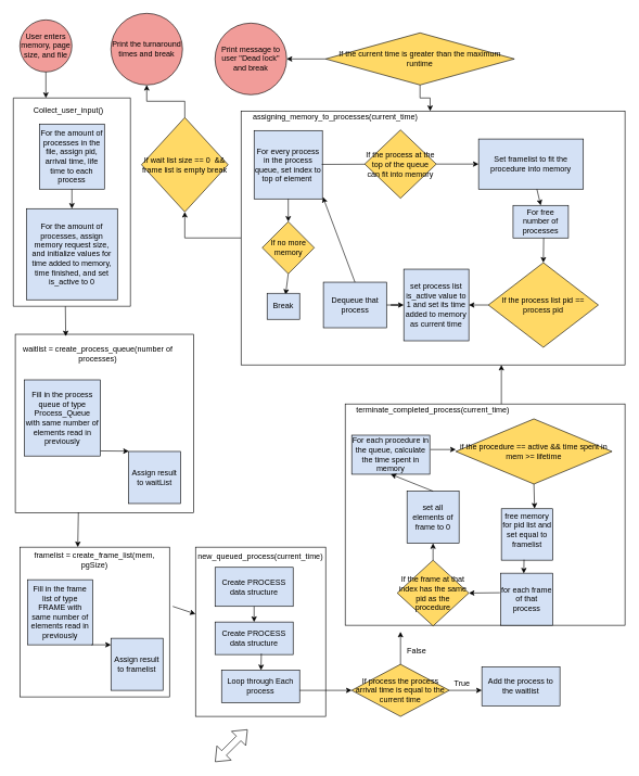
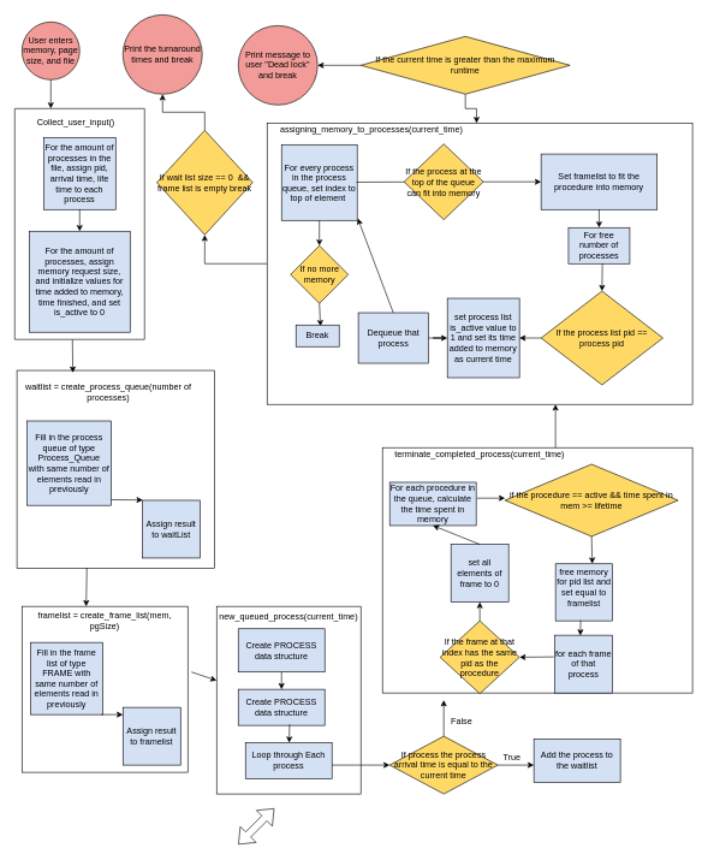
  <mxCell id="0" />
  <mxCell id="1" parent="0" />
  <mxCell id="2" value="User enters memory, page size, and file" style="ellipse;whiteSpace=wrap;html=1;aspect=fixed;fillColor=#F19C99;" vertex="1" parent="1"><mxGeometry x="30" y="30" width="80" height="80" as="geometry" /></mxCell>
  <mxCell id="3" value="For the amount of processes in the file, assign pid, arrival time, life time to each process" style="whiteSpace=wrap;html=1;aspect=fixed;fillColor=#D4E1F5;" vertex="1" parent="1"><mxGeometry x="60" y="190" width="100" height="100" as="geometry" /></mxCell>
  <mxCell id="4" value="For the amount of processes, assign memory request size, and initialize values for time added to memory, time finished, and set is_active to 0" style="whiteSpace=wrap;html=1;aspect=fixed;fillColor=#D4E1F5;" vertex="1" parent="1"><mxGeometry x="40" y="320" width="140" height="140" as="geometry" /></mxCell>
  <mxCell id="5" value="" style="endArrow=none;html=1;" edge="1" parent="1"><mxGeometry width="50" height="50" relative="1" as="geometry"><mxPoint x="20" y="470" as="sourcePoint" /><mxPoint x="200" y="470" as="targetPoint" /></mxGeometry></mxCell>
  <mxCell id="6" value="" style="endArrow=none;html=1;" edge="1" parent="1"><mxGeometry width="50" height="50" relative="1" as="geometry"><mxPoint x="20" y="150" as="sourcePoint" /><mxPoint x="200" y="150" as="targetPoint" /></mxGeometry></mxCell>
  <mxCell id="7" value="" style="endArrow=none;html=1;" edge="1" parent="1"><mxGeometry width="50" height="50" relative="1" as="geometry"><mxPoint x="20" y="150" as="sourcePoint" /><mxPoint x="20" y="470" as="targetPoint" /></mxGeometry></mxCell>
  <mxCell id="8" value="" style="endArrow=none;html=1;" edge="1" parent="1"><mxGeometry width="50" height="50" relative="1" as="geometry"><mxPoint x="200" y="150" as="sourcePoint" /><mxPoint x="200" y="470" as="targetPoint" /></mxGeometry></mxCell>
  <mxCell id="9" value="" style="endArrow=classic;html=1;exitX=0.5;exitY=1;exitDx=0;exitDy=0;entryX=0.5;entryY=0;entryDx=0;entryDy=0;" edge="1" parent="1" source="3" target="4"><mxGeometry width="50" height="50" relative="1" as="geometry"><mxPoint x="20" y="540" as="sourcePoint" /><mxPoint x="70" y="490" as="targetPoint" /></mxGeometry></mxCell>
  <mxCell id="10" value="" style="endArrow=classic;html=1;exitX=0.5;exitY=1;exitDx=0;exitDy=0;" edge="1" parent="1" source="2"><mxGeometry width="50" height="50" relative="1" as="geometry"><mxPoint x="120" y="300" as="sourcePoint" /><mxPoint x="70" y="150" as="targetPoint" /></mxGeometry></mxCell>
  <mxCell id="11" value="Collect_user_input()" style="text;html=1;strokeColor=none;fillColor=none;align=center;verticalAlign=middle;whiteSpace=wrap;rounded=0;" vertex="1" parent="1"><mxGeometry x="30" y="160" width="150" height="20" as="geometry" /></mxCell>
  <mxCell id="12" value="" style="whiteSpace=wrap;html=1;aspect=fixed;" vertex="1" parent="1"><mxGeometry x="23" y="513" width="274" height="274" as="geometry" /></mxCell>
  <mxCell id="13" value="Fill in the process queue of type Process_Queue&lt;br&gt;with same number of elements read in previously" style="whiteSpace=wrap;html=1;aspect=fixed;fillColor=#D4E1F5;" vertex="1" parent="1"><mxGeometry x="37" y="583" width="117" height="117" as="geometry" /></mxCell>
  <mxCell id="14" value="waitlist = create_process_queue(number of processes)" style="text;html=1;strokeColor=none;fillColor=none;align=center;verticalAlign=middle;whiteSpace=wrap;rounded=0;" vertex="1" parent="1"><mxGeometry x="23" y="533" width="254" height="20" as="geometry" /></mxCell>
  <mxCell id="15" value="Assign result to waitList" style="whiteSpace=wrap;html=1;aspect=fixed;fillColor=#D4E1F5;" vertex="1" parent="1"><mxGeometry x="197" y="693" width="80" height="80" as="geometry" /></mxCell>
  <mxCell id="16" value="" style="endArrow=classic;html=1;exitX=1.001;exitY=0.933;exitDx=0;exitDy=0;exitPerimeter=0;entryX=0.006;entryY=-0.006;entryDx=0;entryDy=0;entryPerimeter=0;" edge="1" parent="1" source="13" target="15"><mxGeometry width="50" height="50" relative="1" as="geometry"><mxPoint x="127" y="723" as="sourcePoint" /><mxPoint x="177" y="673" as="targetPoint" /></mxGeometry></mxCell>
  <mxCell id="17" value="" style="endArrow=classic;html=1;entryX=0.283;entryY=0.011;entryDx=0;entryDy=0;entryPerimeter=0;" edge="1" parent="1" target="12"><mxGeometry width="50" height="50" relative="1" as="geometry"><mxPoint x="100" y="470" as="sourcePoint" /><mxPoint x="130" y="460" as="targetPoint" /></mxGeometry></mxCell>
  <mxCell id="18" value="" style="whiteSpace=wrap;html=1;aspect=fixed;" vertex="1" parent="1"><mxGeometry x="30" y="840" width="230" height="230" as="geometry" /></mxCell>
  <mxCell id="19" value="framelist = create_frame_list(mem, pgSize)" style="text;html=1;strokeColor=none;fillColor=none;align=center;verticalAlign=middle;whiteSpace=wrap;rounded=0;" vertex="1" parent="1"><mxGeometry x="40" y="850" width="210" height="20" as="geometry" /></mxCell>
  <mxCell id="20" value="Fill in the frame list of type FRAME with same number of elements read in previously" style="whiteSpace=wrap;html=1;aspect=fixed;fillColor=#D4E1F5;" vertex="1" parent="1"><mxGeometry x="42" y="890" width="100" height="100" as="geometry" /></mxCell>
  <mxCell id="21" value="Assign result to framelist" style="whiteSpace=wrap;html=1;aspect=fixed;fillColor=#D4E1F5;" vertex="1" parent="1"><mxGeometry x="170" y="980" width="80" height="80" as="geometry" /></mxCell>
  <mxCell id="22" value="" style="endArrow=classic;html=1;entryX=0.006;entryY=-0.006;entryDx=0;entryDy=0;entryPerimeter=0;" edge="1" parent="1"><mxGeometry width="50" height="50" relative="1" as="geometry"><mxPoint x="140" y="990" as="sourcePoint" /><mxPoint x="169.98" y="990.02" as="targetPoint" /></mxGeometry></mxCell>
  <mxCell id="23" value="" style="endArrow=classic;html=1;exitX=0.354;exitY=0.998;exitDx=0;exitDy=0;exitPerimeter=0;" edge="1" parent="1" source="12"><mxGeometry width="50" height="50" relative="1" as="geometry"><mxPoint x="110" y="830" as="sourcePoint" /><mxPoint x="119" y="840" as="targetPoint" /></mxGeometry></mxCell>
  <mxCell id="24" value="" style="rounded=0;whiteSpace=wrap;html=1;" vertex="1" parent="1"><mxGeometry x="300" y="840" width="200" height="260" as="geometry" /></mxCell>
  <mxCell id="25" value="" style="endArrow=classic;html=1;entryX=0;entryY=0.395;entryDx=0;entryDy=0;entryPerimeter=0;" edge="1" parent="1" target="24"><mxGeometry width="50" height="50" relative="1" as="geometry"><mxPoint x="265" y="931" as="sourcePoint" /><mxPoint x="310" y="920" as="targetPoint" /></mxGeometry></mxCell>
  <mxCell id="26" value="new_queued_process(current_time)" style="text;html=1;strokeColor=none;fillColor=none;align=center;verticalAlign=middle;whiteSpace=wrap;rounded=0;" vertex="1" parent="1"><mxGeometry x="300" y="838" width="200" height="33" as="geometry" /></mxCell>
  <mxCell id="27" value="Create PROCESS data structure&lt;span style=&quot;color: rgba(0 , 0 , 0 , 0) ; font-family: monospace ; font-size: 0px ; white-space: nowrap&quot;&gt;%3CmxGraphModel%3E%3Croot%3E%3CmxCell%20id%3D%220%22%2F%3E%3CmxCell%20id%3D%221%22%20parent%3D%220%22%2F%3E%3CmxCell%20id%3D%222%22%20value%3D%22%22%20style%3D%22endArrow%3Dclassic%3Bhtml%3D1%3BentryX%3D0.283%3BentryY%3D0.011%3BentryDx%3D0%3BentryDy%3D0%3BentryPerimeter%3D0%3B%22%20edge%3D%221%22%20parent%3D%221%22%3E%3CmxGeometry%20width%3D%2250%22%20height%3D%2250%22%20relative%3D%221%22%20as%3D%22geometry%22%3E%3CmxPoint%20x%3D%2290%22%20y%3D%22460%22%20as%3D%22sourcePoint%22%2F%3E%3CmxPoint%20x%3D%2290.542%22%20y%3D%22506.014%22%20as%3D%22targetPoint%22%2F%3E%3C%2FmxGeometry%3E%3C%2FmxCell%3E%3C%2Froot%3E%3C%2FmxGraphModel%3E&lt;/span&gt;" style="rounded=0;whiteSpace=wrap;html=1;fillColor=#D4E1F5;" vertex="1" parent="1"><mxGeometry x="330" y="871" width="120" height="60" as="geometry" /></mxCell>
  <mxCell id="28" value="Loop through Each process" style="rounded=0;whiteSpace=wrap;html=1;fillColor=#D4E1F5;" vertex="1" parent="1"><mxGeometry x="340" y="1029" width="120" height="50" as="geometry" /></mxCell>
  <mxCell id="29" value="" style="endArrow=classic;html=1;exitX=0.5;exitY=1;exitDx=0;exitDy=0;entryX=0.5;entryY=0;entryDx=0;entryDy=0;" edge="1" parent="1" source="27" target="31"><mxGeometry width="50" height="50" relative="1" as="geometry"><mxPoint x="400" y="954" as="sourcePoint" /><mxPoint x="390" y="960" as="targetPoint" /></mxGeometry></mxCell>
  <mxCell id="30" value="If process the process arrival time is equal to the current time" style="rhombus;whiteSpace=wrap;html=1;fillColor=#FFD966;" vertex="1" parent="1"><mxGeometry x="540" y="1020" width="150" height="80" as="geometry" /></mxCell>
  <mxCell id="31" value="Create PROCESS data structure&lt;span style=&quot;color: rgba(0 , 0 , 0 , 0) ; font-family: monospace ; font-size: 0px ; white-space: nowrap&quot;&gt;%3CmxGraphModel%3E%3Croot%3E%3CmxCell%20id%3D%220%22%2F%3E%3CmxCell%20id%3D%221%22%20parent%3D%220%22%2F%3E%3CmxCell%20id%3D%222%22%20value%3D%22%22%20style%3D%22endArrow%3Dclassic%3Bhtml%3D1%3BentryX%3D0.283%3BentryY%3D0.011%3BentryDx%3D0%3BentryDy%3D0%3BentryPerimeter%3D0%3B%22%20edge%3D%221%22%20parent%3D%221%22%3E%3CmxGeometry%20width%3D%2250%22%20height%3D%2250%22%20relative%3D%221%22%20as%3D%22geometry%22%3E%3CmxPoint%20x%3D%2290%22%20y%3D%22460%22%20as%3D%22sourcePoint%22%2F%3E%3CmxPoint%20x%3D%2290.542%22%20y%3D%22506.014%22%20as%3D%22targetPoint%22%2F%3E%3C%2FmxGeometry%3E%3C%2FmxCell%3E%3C%2Froot%3E%3C%2FmxGraphModel%3E&lt;/span&gt;" style="rounded=0;whiteSpace=wrap;html=1;fillColor=#D4E1F5;" vertex="1" parent="1"><mxGeometry x="330" y="955" width="120" height="50" as="geometry" /></mxCell>
  <mxCell id="32" value="" style="endArrow=classic;html=1;exitX=0.593;exitY=0.971;exitDx=0;exitDy=0;exitPerimeter=0;" edge="1" parent="1" source="31" target="28"><mxGeometry width="50" height="50" relative="1" as="geometry"><mxPoint x="400" y="941" as="sourcePoint" /><mxPoint x="400" y="965" as="targetPoint" /></mxGeometry></mxCell>
  <mxCell id="33" value="" style="endArrow=classic;html=1;entryX=0;entryY=0.5;entryDx=0;entryDy=0;" edge="1" parent="1" target="30"><mxGeometry width="50" height="50" relative="1" as="geometry"><mxPoint x="460" y="1060" as="sourcePoint" /><mxPoint x="510" y="1040" as="targetPoint" /></mxGeometry></mxCell>
  <mxCell id="34" value="Add the process to the waitlist" style="rounded=0;whiteSpace=wrap;html=1;fillColor=#D4E1F5;" vertex="1" parent="1"><mxGeometry x="740" y="1024" width="120" height="60" as="geometry" /></mxCell>
  <mxCell id="35" value="" style="endArrow=classic;html=1;exitX=1;exitY=0.5;exitDx=0;exitDy=0;" edge="1" parent="1" source="30"><mxGeometry width="50" height="50" relative="1" as="geometry"><mxPoint x="680" y="1100" as="sourcePoint" /><mxPoint x="740" y="1060" as="targetPoint" /></mxGeometry></mxCell>
  <mxCell id="36" value="True" style="text;html=1;strokeColor=none;fillColor=none;align=center;verticalAlign=middle;whiteSpace=wrap;rounded=0;" vertex="1" parent="1"><mxGeometry x="690" y="1040" width="40" height="20" as="geometry" /></mxCell>
  <mxCell id="37" value="" style="endArrow=classic;html=1;exitX=0.5;exitY=0;exitDx=0;exitDy=0;" edge="1" parent="1" source="30"><mxGeometry width="50" height="50" relative="1" as="geometry"><mxPoint x="610" y="1020" as="sourcePoint" /><mxPoint x="615" y="970" as="targetPoint" /></mxGeometry></mxCell>
  <mxCell id="38" value="" style="rounded=0;whiteSpace=wrap;html=1;" vertex="1" parent="1"><mxGeometry x="530" y="620" width="430" height="340" as="geometry" /></mxCell>
  <mxCell id="39" value="False" style="text;html=1;strokeColor=none;fillColor=none;align=center;verticalAlign=middle;whiteSpace=wrap;rounded=0;" vertex="1" parent="1"><mxGeometry x="620" y="990" width="40" height="20" as="geometry" /></mxCell>
  <mxCell id="40" value="terminate_completed_process(current_time)" style="text;html=1;strokeColor=none;fillColor=none;align=center;verticalAlign=middle;whiteSpace=wrap;rounded=0;" vertex="1" parent="1"><mxGeometry x="615" y="610" width="100" height="40" as="geometry" /></mxCell>
  <mxCell id="41" value="For each procedure in the queue, calculate the time spent in memory" style="rounded=0;whiteSpace=wrap;html=1;fillColor=#D4E1F5;" vertex="1" parent="1"><mxGeometry x="540" y="668" width="120" height="60" as="geometry" /></mxCell>
  <mxCell id="42" value="if the procedure == active &amp;amp;&amp;amp; time spent in mem &amp;gt;= lifetime" style="rhombus;whiteSpace=wrap;html=1;fillColor=#FFD966;" vertex="1" parent="1"><mxGeometry x="700" y="643" width="240" height="100" as="geometry" /></mxCell>
  <mxCell id="43" value="" style="endArrow=classic;html=1;" edge="1" parent="1"><mxGeometry width="50" height="50" relative="1" as="geometry"><mxPoint x="661" y="690" as="sourcePoint" /><mxPoint x="700" y="690" as="targetPoint" /></mxGeometry></mxCell>
  <mxCell id="44" value="free memory for pid list and set equal to framelist&lt;br&gt;&lt;br&gt;" style="whiteSpace=wrap;html=1;aspect=fixed;fillColor=#D4E1F5;" vertex="1" parent="1"><mxGeometry x="770" y="781" width="79" height="79" as="geometry" /></mxCell>
  <mxCell id="45" value="" style="endArrow=classic;html=1;exitX=0.5;exitY=1;exitDx=0;exitDy=0;entryX=0.646;entryY=-0.003;entryDx=0;entryDy=0;entryPerimeter=0;" edge="1" parent="1" source="42" target="44"><mxGeometry width="50" height="50" relative="1" as="geometry"><mxPoint x="800" y="780" as="sourcePoint" /><mxPoint x="850" y="730" as="targetPoint" /></mxGeometry></mxCell>
  <mxCell id="46" value="for each frame of that process" style="whiteSpace=wrap;html=1;aspect=fixed;fillColor=#D4E1F5;" vertex="1" parent="1"><mxGeometry x="769" y="880" width="80" height="80" as="geometry" /></mxCell>
  <mxCell id="47" value="" style="endArrow=classic;html=1;exitX=0.441;exitY=0.99;exitDx=0;exitDy=0;exitPerimeter=0;entryX=0.443;entryY=0.005;entryDx=0;entryDy=0;entryPerimeter=0;" edge="1" parent="1" source="44" target="46"><mxGeometry width="50" height="50" relative="1" as="geometry"><mxPoint x="790" y="890" as="sourcePoint" /><mxPoint x="840" y="840" as="targetPoint" /></mxGeometry></mxCell>
  <mxCell id="48" value="If the frame at that index has the same pid as the procedure" style="rhombus;whiteSpace=wrap;html=1;fillColor=#FFD966;" vertex="1" parent="1"><mxGeometry x="610" y="860" width="110" height="101" as="geometry" /></mxCell>
  <mxCell id="49" value="" style="endArrow=classic;html=1;entryX=1;entryY=0.5;entryDx=0;entryDy=0;exitX=-0.015;exitY=0.375;exitDx=0;exitDy=0;exitPerimeter=0;" edge="1" parent="1" source="46" target="48"><mxGeometry width="50" height="50" relative="1" as="geometry"><mxPoint x="720" y="950" as="sourcePoint" /><mxPoint x="770" y="900" as="targetPoint" /></mxGeometry></mxCell>
  <mxCell id="50" value="set all elements of frame to 0" style="whiteSpace=wrap;html=1;aspect=fixed;fillColor=#D4E1F5;" vertex="1" parent="1"><mxGeometry x="625" y="754" width="80" height="80" as="geometry" /></mxCell>
  <mxCell id="51" value="" style="endArrow=classic;html=1;entryX=0.5;entryY=1;entryDx=0;entryDy=0;exitX=0.5;exitY=0;exitDx=0;exitDy=0;" edge="1" parent="1" source="48" target="50"><mxGeometry width="50" height="50" relative="1" as="geometry"><mxPoint x="650" y="880" as="sourcePoint" /><mxPoint x="700" y="830" as="targetPoint" /></mxGeometry></mxCell>
  <mxCell id="52" value="" style="endArrow=classic;html=1;exitX=0.5;exitY=0;exitDx=0;exitDy=0;entryX=0.5;entryY=1;entryDx=0;entryDy=0;" edge="1" parent="1" source="50" target="41"><mxGeometry width="50" height="50" relative="1" as="geometry"><mxPoint x="620" y="770" as="sourcePoint" /><mxPoint x="670" y="720" as="targetPoint" /></mxGeometry></mxCell>
  <mxCell id="53" style="edgeStyle=orthogonalEdgeStyle;rounded=0;orthogonalLoop=1;jettySize=auto;html=1;entryX=0.5;entryY=1;entryDx=0;entryDy=0;" edge="1" parent="1" source="54" target="81"><mxGeometry relative="1" as="geometry" /></mxCell>
  <mxCell id="54" value="" style="rounded=0;whiteSpace=wrap;html=1;" vertex="1" parent="1"><mxGeometry x="370" y="170" width="590" height="390" as="geometry" /></mxCell>
  <mxCell id="55" value="assigning_memory_to_processes(current_time)" style="text;html=1;strokeColor=none;fillColor=none;align=center;verticalAlign=middle;whiteSpace=wrap;rounded=0;" vertex="1" parent="1"><mxGeometry x="325" y="170" width="380" height="20" as="geometry" /></mxCell>
  <mxCell id="56" value="For every process in the process queue, set index to top of element&amp;nbsp;" style="whiteSpace=wrap;html=1;aspect=fixed;fillColor=#D4E1F5;" vertex="1" parent="1"><mxGeometry x="390" y="200" width="105" height="105" as="geometry" /></mxCell>
  <mxCell id="57" value="If the process at the top of the queue can fit into memory" style="rhombus;whiteSpace=wrap;html=1;fillColor=#FFD966;" vertex="1" parent="1"><mxGeometry x="560" y="199" width="110" height="105" as="geometry" /></mxCell>
  <mxCell id="58" value="" style="endArrow=none;html=1;fontFamily=Helvetica;fontSize=11;fontColor=#000000;align=center;strokeColor=#000000;" edge="1" parent="1" target="57"><mxGeometry width="50" height="50" relative="1" as="geometry"><mxPoint x="494" y="252" as="sourcePoint" /><mxPoint x="660" y="345" as="targetPoint" /></mxGeometry></mxCell>
- <mxCell id="59" value="Set framelist to fit the procedure into memory" style="rounded=0;whiteSpace=wrap;html=1;fillColor=#D4E1F5;" vertex="1" parent="1"><mxGeometry x="735" y="213" width="161" height="77" as="geometry" /></mxCell>
+ <mxCell id="59" value="Set framelist to fit the procedure into memory" style="rounded=0;whiteSpace=wrap;html=1;fillColor=#D4E1F5;" vertex="1" parent="1"><mxGeometry x="750" y="213" width="161" height="77" as="geometry" /></mxCell>
  <mxCell id="60" value="" style="endArrow=classic;html=1;exitX=1;exitY=0.5;exitDx=0;exitDy=0;entryX=0;entryY=0.5;entryDx=0;entryDy=0;" edge="1" parent="1" source="57" target="59"><mxGeometry width="50" height="50" relative="1" as="geometry"><mxPoint x="740" y="390" as="sourcePoint" /><mxPoint x="790" y="340" as="targetPoint" /></mxGeometry></mxCell>
  <mxCell id="61" value="If no more memory" style="rhombus;whiteSpace=wrap;html=1;fillColor=#FFD966;" vertex="1" parent="1"><mxGeometry x="402.5" y="340" width="80" height="80" as="geometry" /></mxCell>
  <mxCell id="62" value="" style="endArrow=classic;html=1;entryX=0.5;entryY=0;entryDx=0;entryDy=0;exitX=0.5;exitY=1;exitDx=0;exitDy=0;" edge="1" parent="1" source="56" target="61"><mxGeometry width="50" height="50" relative="1" as="geometry"><mxPoint x="530" y="460" as="sourcePoint" /><mxPoint x="580" y="410" as="targetPoint" /></mxGeometry></mxCell>
  <mxCell id="63" value="" style="endArrow=classic;html=1;exitX=0.5;exitY=1;exitDx=0;exitDy=0;entryX=0.567;entryY=0.057;entryDx=0;entryDy=0;entryPerimeter=0;" edge="1" parent="1" source="61" target="64"><mxGeometry width="50" height="50" relative="1" as="geometry"><mxPoint x="430" y="460" as="sourcePoint" /><mxPoint x="480" y="410" as="targetPoint" /></mxGeometry></mxCell>
- <mxCell id="64" value="Break" style="rounded=0;whiteSpace=wrap;html=1;fillColor=#D4E1F5;" vertex="1" parent="1"><mxGeometry x="410" y="450" width="50" height="40" as="geometry" /></mxCell>
+ <mxCell id="64" value="Break" style="rounded=0;whiteSpace=wrap;html=1;fillColor=#D4E1F5;" vertex="1" parent="1"><mxGeometry x="410" y="450" width="60" height="30" as="geometry" /></mxCell>
  <mxCell id="65" value="" style="endArrow=classic;html=1;" edge="1" parent="1"><mxGeometry width="50" height="50" relative="1" as="geometry"><mxPoint x="770" y="620" as="sourcePoint" /><mxPoint x="770" y="560" as="targetPoint" /></mxGeometry></mxCell>
  <mxCell id="66" value="For free number of processes" style="rounded=0;whiteSpace=wrap;html=1;fillColor=#D4E1F5;" vertex="1" parent="1"><mxGeometry x="788" y="315" width="85" height="50" as="geometry" /></mxCell>
  <mxCell id="67" value="" style="endArrow=classic;html=1;entryX=0.5;entryY=0;entryDx=0;entryDy=0;" edge="1" parent="1" source="59" target="66"><mxGeometry width="50" height="50" relative="1" as="geometry"><mxPoint x="830" y="340" as="sourcePoint" /><mxPoint x="880" y="290" as="targetPoint" /></mxGeometry></mxCell>
  <mxCell id="68" value="If the process list pid == process pid" style="rhombus;whiteSpace=wrap;html=1;fillColor=#FFD966;" vertex="1" parent="1"><mxGeometry x="750" y="403" width="169" height="130" as="geometry" /></mxCell>
  <mxCell id="69" value="" style="endArrow=classic;html=1;entryX=0.5;entryY=0;entryDx=0;entryDy=0;" edge="1" parent="1" target="68"><mxGeometry width="50" height="50" relative="1" as="geometry"><mxPoint x="835" y="365" as="sourcePoint" /><mxPoint x="860" y="360" as="targetPoint" /></mxGeometry></mxCell>
  <mxCell id="70" value="set process list is_active value to 1 and set its time added to memory as current time" style="rounded=0;whiteSpace=wrap;html=1;fillColor=#D4E1F5;" vertex="1" parent="1"><mxGeometry x="620" y="413" width="100" height="110" as="geometry" /></mxCell>
  <mxCell id="71" value="" style="endArrow=classic;html=1;entryX=1;entryY=0.5;entryDx=0;entryDy=0;exitX=0;exitY=0.5;exitDx=0;exitDy=0;" edge="1" parent="1" source="68" target="70"><mxGeometry width="50" height="50" relative="1" as="geometry"><mxPoint x="710" y="500" as="sourcePoint" /><mxPoint x="760" y="450" as="targetPoint" /></mxGeometry></mxCell>
  <mxCell id="72" value="" style="edgeStyle=orthogonalEdgeStyle;rounded=0;orthogonalLoop=1;jettySize=auto;html=1;" edge="1" parent="1" source="73" target="70"><mxGeometry relative="1" as="geometry" /></mxCell>
  <mxCell id="73" value="Dequeue that process" style="rounded=0;whiteSpace=wrap;html=1;direction=south;fillColor=#D4E1F5;" vertex="1" parent="1"><mxGeometry x="496.5" y="433" width="97" height="70" as="geometry" /></mxCell>
  <mxCell id="74" value="" style="endArrow=classic;html=1;exitX=0;exitY=0.5;exitDx=0;exitDy=0;entryX=1.007;entryY=0.973;entryDx=0;entryDy=0;entryPerimeter=0;" edge="1" parent="1" source="73" target="56"><mxGeometry width="50" height="50" relative="1" as="geometry"><mxPoint x="480" y="350" as="sourcePoint" /><mxPoint x="530" y="300" as="targetPoint" /></mxGeometry></mxCell>
  <mxCell id="75" value="" style="edgeStyle=orthogonalEdgeStyle;rounded=0;orthogonalLoop=1;jettySize=auto;html=1;" edge="1" parent="1" source="77" target="78"><mxGeometry relative="1" as="geometry" /></mxCell>
  <mxCell id="76" value="" style="edgeStyle=orthogonalEdgeStyle;rounded=0;orthogonalLoop=1;jettySize=auto;html=1;entryX=0.883;entryY=0.003;entryDx=0;entryDy=0;entryPerimeter=0;" edge="1" parent="1" source="77" target="55"><mxGeometry relative="1" as="geometry" /></mxCell>
  <mxCell id="77" value="If the current time is greater than the maximum runtime" style="rhombus;whiteSpace=wrap;html=1;fillColor=#FFD966;" vertex="1" parent="1"><mxGeometry x="500" y="50" width="290" height="80" as="geometry" /></mxCell>
  <mxCell id="78" value="&lt;span style=&quot;white-space: normal&quot;&gt;Print message to user &quot;Dead lock&quot; and break&lt;/span&gt;" style="ellipse;whiteSpace=wrap;html=1;aspect=fixed;fillColor=#F19C99;" vertex="1" parent="1"><mxGeometry x="330" y="35" width="110" height="110" as="geometry" /></mxCell>
  <mxCell id="79" value="" style="shape=flexArrow;endArrow=classic;startArrow=classic;html=1;" edge="1" parent="1"><mxGeometry width="50" height="50" relative="1" as="geometry"><mxPoint x="330" y="1170" as="sourcePoint" /><mxPoint x="380" y="1120" as="targetPoint" /></mxGeometry></mxCell>
  <mxCell id="80" style="edgeStyle=orthogonalEdgeStyle;rounded=0;orthogonalLoop=1;jettySize=auto;html=1;entryX=0.5;entryY=1;entryDx=0;entryDy=0;" edge="1" parent="1" source="81" target="82"><mxGeometry relative="1" as="geometry" /></mxCell>
  <mxCell id="81" value="If wait list size == 0&amp;nbsp; &amp;amp;&amp;amp; frame list is empty break" style="rhombus;whiteSpace=wrap;html=1;fillColor=#FFD966;" vertex="1" parent="1"><mxGeometry x="217" y="180" width="133" height="145" as="geometry" /></mxCell>
  <mxCell id="82" value="Print the turnaround times and break" style="ellipse;whiteSpace=wrap;html=1;aspect=fixed;fillColor=#F19C99;" vertex="1" parent="1"><mxGeometry x="170" y="20" width="110" height="110" as="geometry" /></mxCell>
